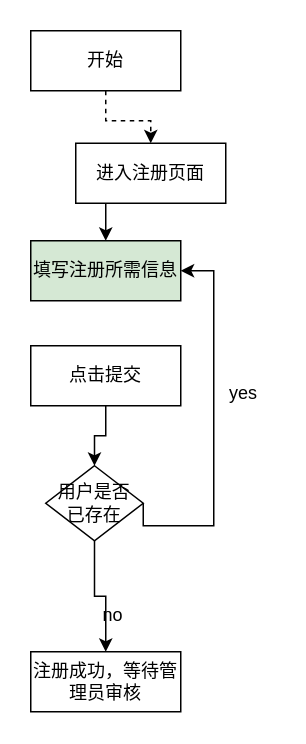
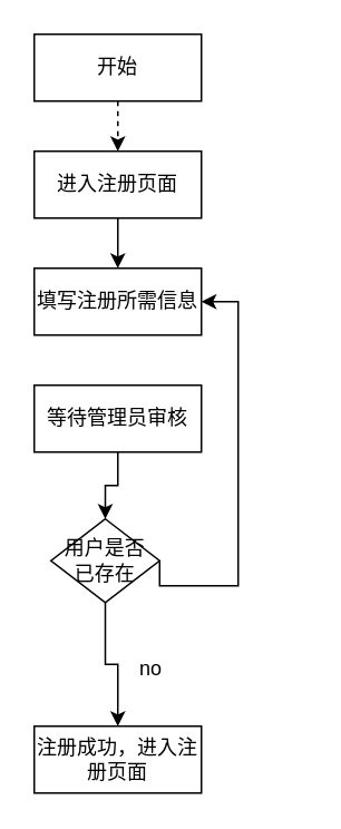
  <mxCell id="0" />
  <mxCell id="1" parent="0" />
  <mxCell id="2" style="edgeStyle=orthogonalEdgeStyle;rounded=0;orthogonalLoop=1;jettySize=auto;html=1;exitX=0.5;exitY=1;exitDx=0;exitDy=0;entryX=0.5;entryY=0;entryDx=0;entryDy=0;dashed=1;" edge="1" parent="1" source="3" target="6"><mxGeometry relative="1" as="geometry" /></mxCell>
  <mxCell id="3" value="开始" style="rounded=0;whiteSpace=wrap;html=1;" vertex="1" parent="1"><mxGeometry x="20" y="20" width="100" height="40" as="geometry" /></mxCell>
- <mxCell id="4" value="注册成功，等待管理员审核" style="rounded=0;whiteSpace=wrap;html=1;" vertex="1" parent="1"><mxGeometry x="20" y="434" width="100" height="40" as="geometry" /></mxCell>
+ <mxCell id="4" value="注册成功，进入注册页面" style="rounded=0;whiteSpace=wrap;html=1;" vertex="1" parent="1"><mxGeometry x="20" y="434" width="100" height="40" as="geometry" /></mxCell>
  <mxCell id="5" style="edgeStyle=orthogonalEdgeStyle;rounded=0;orthogonalLoop=1;jettySize=auto;html=1;exitX=0.5;exitY=1;exitDx=0;exitDy=0;entryX=0.5;entryY=0;entryDx=0;entryDy=0;" edge="1" parent="1" source="6" target="7"><mxGeometry relative="1" as="geometry" /></mxCell>
- <mxCell id="6" value="进入注册页面" style="rounded=0;whiteSpace=wrap;html=1;" vertex="1" parent="1"><mxGeometry x="50" y="95" width="100" height="40" as="geometry" /></mxCell>
- <mxCell id="7" value="填写注册所需信息" style="rounded=0;whiteSpace=wrap;html=1;fillColor=#d5e8d4;" vertex="1" parent="1"><mxGeometry x="20" y="160" width="100" height="40" as="geometry" /></mxCell>
+ <mxCell id="6" value="进入注册页面" style="rounded=0;whiteSpace=wrap;html=1;" vertex="1" parent="1"><mxGeometry x="20" y="90" width="100" height="40" as="geometry" /></mxCell>
+ <mxCell id="7" value="填写注册所需信息" style="rounded=0;whiteSpace=wrap;html=1;" vertex="1" parent="1"><mxGeometry x="20" y="160" width="100" height="40" as="geometry" /></mxCell>
  <mxCell id="8" style="edgeStyle=orthogonalEdgeStyle;rounded=0;orthogonalLoop=1;jettySize=auto;html=1;exitX=0.5;exitY=1;exitDx=0;exitDy=0;entryX=0.5;entryY=0;entryDx=0;entryDy=0;" edge="1" parent="1" source="9" target="12"><mxGeometry relative="1" as="geometry" /></mxCell>
- <mxCell id="9" value="点击提交" style="rounded=0;whiteSpace=wrap;html=1;" vertex="1" parent="1"><mxGeometry x="20" y="230" width="100" height="40" as="geometry" /></mxCell>
+ <mxCell id="9" value="等待管理员审核" style="rounded=0;whiteSpace=wrap;html=1;" vertex="1" parent="1"><mxGeometry x="20" y="230" width="100" height="40" as="geometry" /></mxCell>
  <mxCell id="10" style="edgeStyle=orthogonalEdgeStyle;rounded=0;orthogonalLoop=1;jettySize=auto;html=1;exitX=0.5;exitY=1;exitDx=0;exitDy=0;entryX=0.5;entryY=0;entryDx=0;entryDy=0;" edge="1" parent="1" source="12" target="4"><mxGeometry relative="1" as="geometry" /></mxCell>
  <mxCell id="11" style="edgeStyle=orthogonalEdgeStyle;rounded=0;orthogonalLoop=1;jettySize=auto;html=1;exitX=1;exitY=0.5;exitDx=0;exitDy=0;entryX=1;entryY=0.5;entryDx=0;entryDy=0;" edge="1" parent="1" source="12" target="7"><mxGeometry relative="1" as="geometry"><Array as="points"><mxPoint x="142" y="350" /><mxPoint x="142" y="180" /></Array></mxGeometry></mxCell>
  <mxCell id="12" value="&lt;div&gt;用户是否&lt;/div&gt;&lt;div&gt;已存在&lt;/div&gt;" style="rhombus;whiteSpace=wrap;html=1;" vertex="1" parent="1"><mxGeometry x="30" y="310" width="65" height="50" as="geometry" /></mxCell>
- <mxCell id="13" value="no" style="text;html=1;strokeColor=none;fillColor=none;align=center;verticalAlign=middle;whiteSpace=wrap;rounded=0;" vertex="1" parent="1"><mxGeometry x="55" y="400" width="40" height="20" as="geometry" /></mxCell>
- <mxCell id="14" value="yes" style="text;html=1;strokeColor=none;fillColor=none;align=center;verticalAlign=middle;whiteSpace=wrap;rounded=0;" vertex="1" parent="1"><mxGeometry x="142" y="252" width="40" height="20" as="geometry" /></mxCell>
+ <mxCell id="13" value="no" style="text;html=1;strokeColor=none;fillColor=none;align=center;verticalAlign=middle;whiteSpace=wrap;rounded=0;" vertex="1" parent="1"><mxGeometry x="70" y="390" width="40" height="20" as="geometry" /></mxCell>
